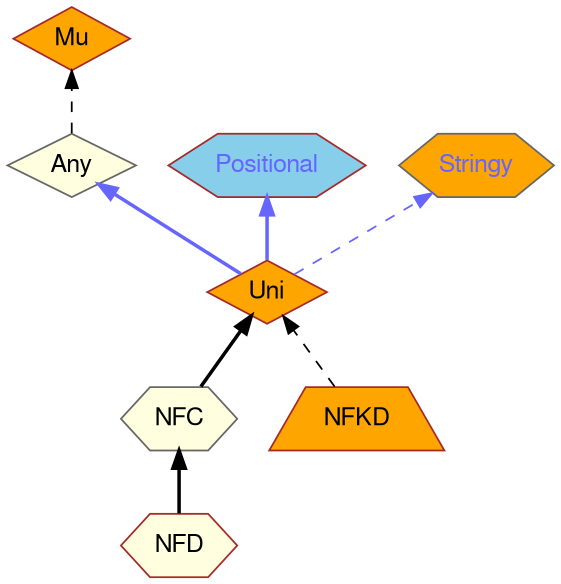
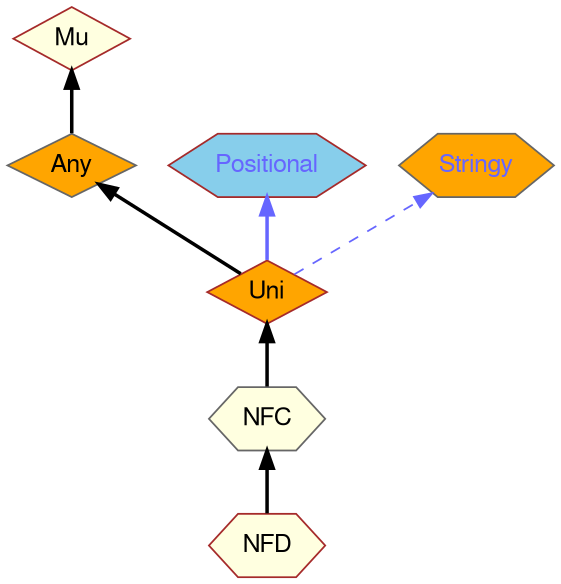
  digraph {
    rankdir=BT
    splines=polyline
    node [color=brown fillcolor=lightyellow fontcolor="#000000" fontname=FreeSans shape=hexagon style=filled]
    edge [color="#000000" style=bold]
    Uni [fillcolor=orange shape=diamond]
-   Any [color=gray40 shape=diamond]
+   Any [color=gray40 fillcolor=orange shape=diamond]
    Positional [fillcolor=skyblue fontcolor="#6666FF"]
    Stringy [color=gray40 fillcolor=orange fontcolor="#6666FF"]
-   Mu [fillcolor=orange shape=diamond]
+   Mu [shape=diamond]
    NFC [color=gray40]
-   NFKD [fillcolor=orange shape=trapezium]
    NFD
-   Uni -> Any [color="#6666FF"]
+   Uni -> Any
    Uni -> Positional [color="#6666FF"]
    Uni -> Stringy [color="#6666FF" style=dashed]
-   Any -> Mu [style=dashed]
+   Any -> Mu
    NFC -> Uni
-   NFKD -> Uni [style=dashed]
    NFD -> NFC
  }
